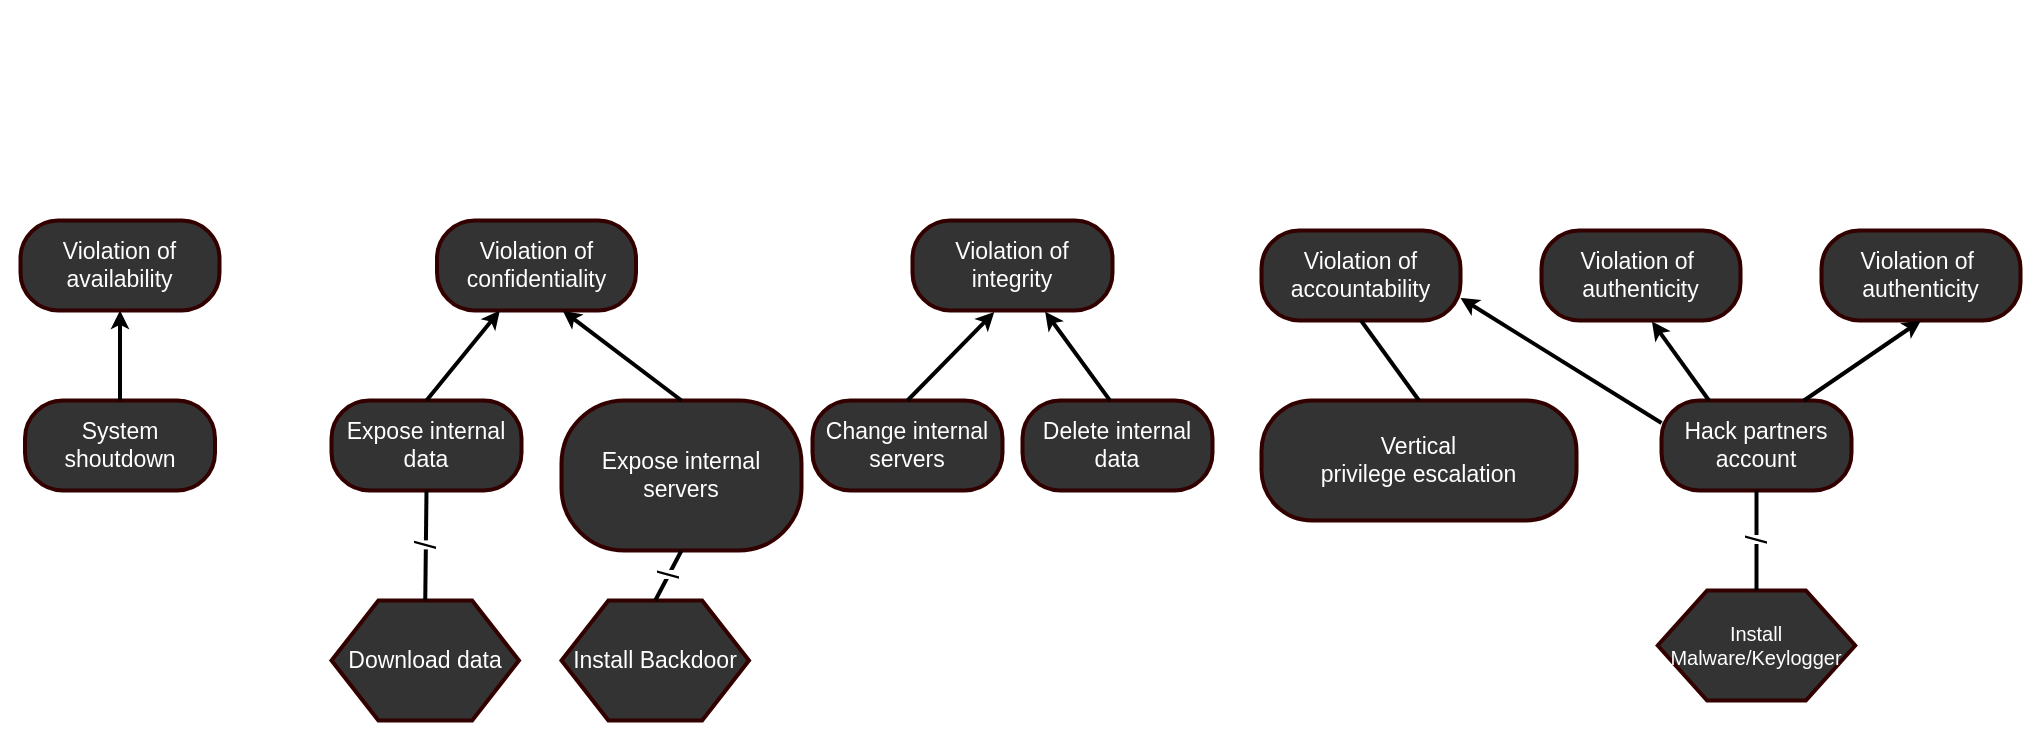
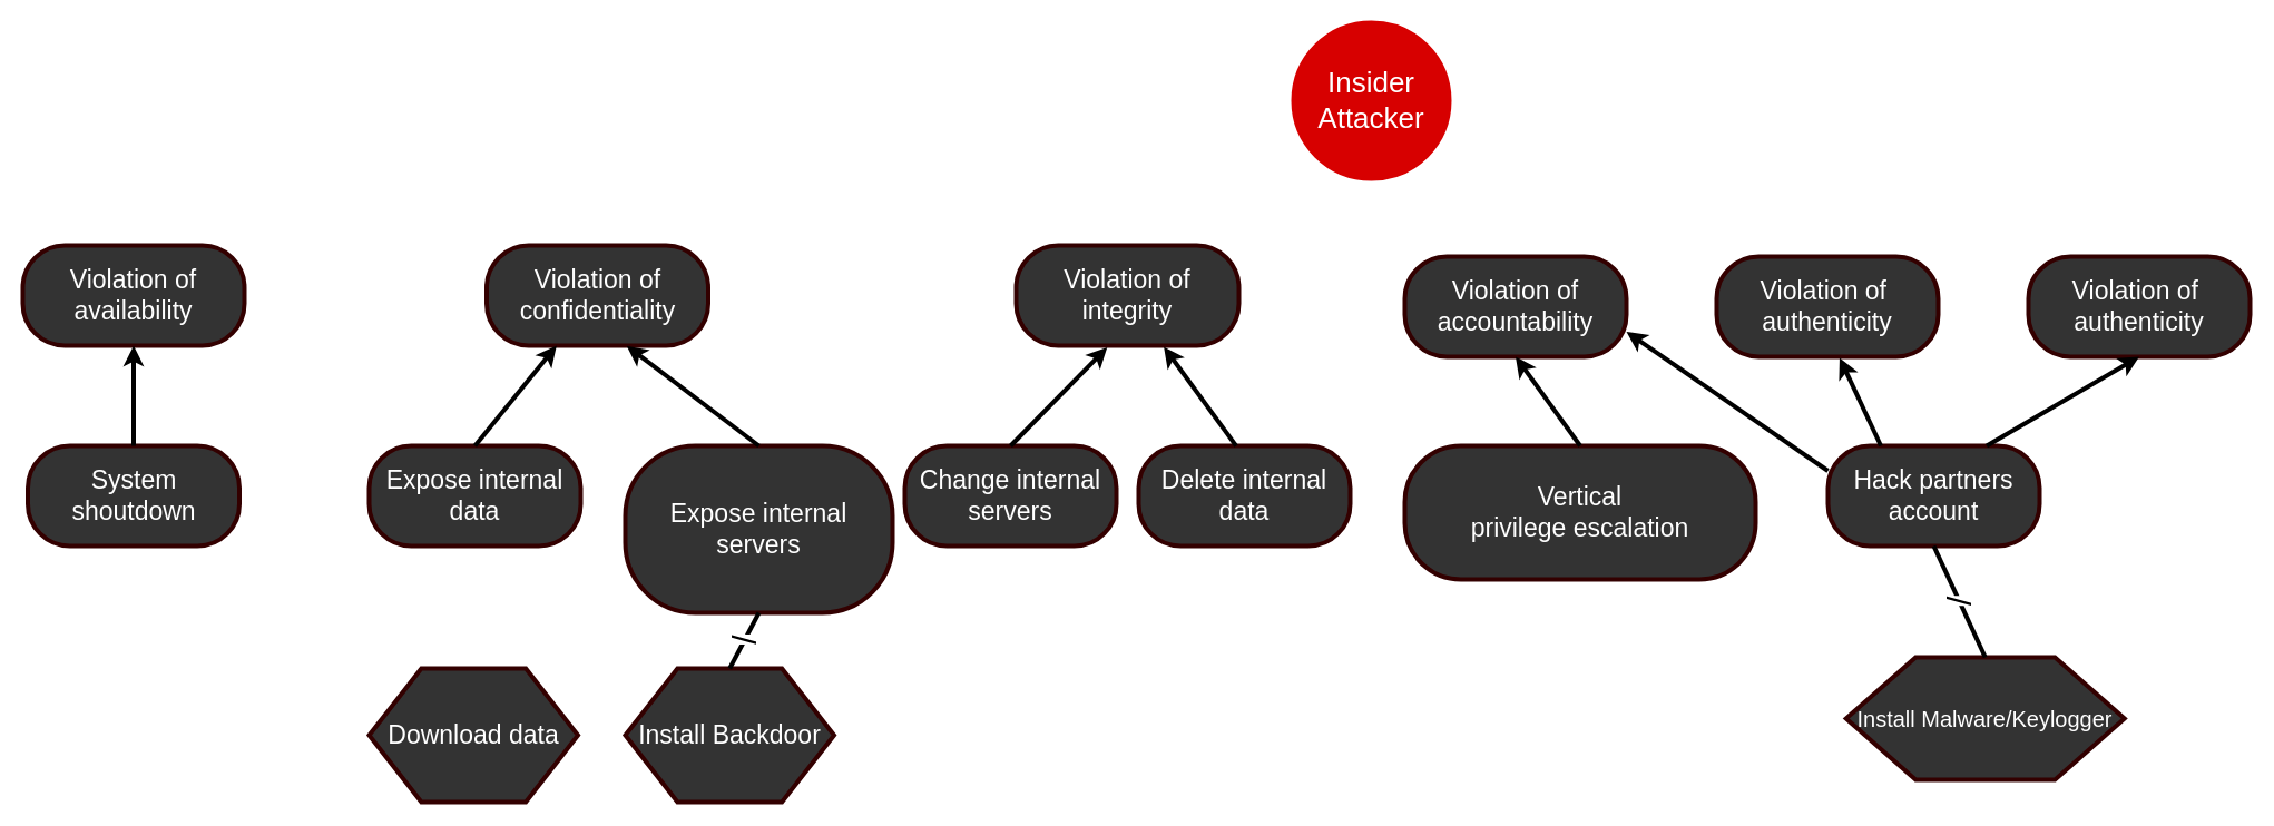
  <mxCell id="0" />
  <mxCell id="1" parent="0" />
+ <mxCell id="2" value="&lt;font color=&quot;#ffffff&quot; style=&quot;font-size: 26px&quot;&gt;Insider&lt;br&gt;Attacker&lt;br&gt;&lt;/font&gt;" style="ellipse;whiteSpace=wrap;html=1;aspect=fixed;strokeColor=#D70000;strokeWidth=4;fillColor=#D70000;gradientColor=none;" parent="1" vertex="1"><mxGeometry x="1161" y="20" width="140" height="140" as="geometry" /></mxCell>
  <mxCell id="3" value="&lt;font color=&quot;#ffffff&quot; style=&quot;font-size: 23px&quot;&gt;Violation of confidentiality&lt;/font&gt;&lt;span style=&quot;font-family: monospace ; font-size: 0px&quot;&gt;3CmxGraphModel%3E%3Croot%3E%3CmxCell%20id%3D%220%22%2F%3E%3CmxCell%20id%3D%221%22%20parent%3D%220%22%2F%3E%3CmxCell%20id%3D%222%22%20value%3D%22%26lt%3Bfont%20color%3D%26quot%3B%23ffffff%26quot%3B%20style%3D%26quot%3Bfont-size%3A%2023px%26quot%3B%26gt%3BViolation%20of%20availability%26lt%3B%2Ffont%26gt%3B%22%20style%3D%22rounded%3D1%3BwhiteSpace%3Dwrap%3Bhtml%3D1%3BstrokeColor%3D%23330000%3BstrokeWidth%3D4%3BfillColor%3D%23333333%3BgradientColor%3Dnone%3BarcSize%3D42%3B%22%20vertex%3D%221%22%20parent%3D%221%22%3E%3CmxGeometry%20x%3D%22530%22%20y%3D%22260%22%20width%3D%22199%22%20height%3D%2290%22%20as%3D%22geometry%22%2F%3E%3C%2FmxCell%3E%3C%2Froot%3E%3C%2FmxGraphModel%3E&lt;/span&gt;" style="rounded=1;whiteSpace=wrap;html=1;strokeColor=#330000;strokeWidth=4;fillColor=#333333;gradientColor=none;arcSize=42;" parent="1" vertex="1"><mxGeometry x="436.5" y="220" width="199" height="90" as="geometry" /></mxCell>
  <mxCell id="4" value="&lt;font color=&quot;#ffffff&quot; style=&quot;font-size: 23px&quot;&gt;Violation of integrity&lt;/font&gt;&lt;span style=&quot;font-family: monospace ; font-size: 0px&quot;&gt;%3CmxGraphModel%3E%3Croot%3E%3CmxCell%20id%3D%220%22%2F%3E%3CmxCell%20id%3D%221%22%20parent%3D%220%22%2F%3E%3CmxCell%20id%3D%222%22%20value%3D%22%26lt%3Bfont%20color%3D%26quot%3B%23ffffff%26quot%3B%20style%3D%26quot%3Bfont-size%3A%2023px%26quot%3B%26gt%3BViolation%20of%20availability%26lt%3B%2Ffont%26gt%3B%22%20style%3D%22rounded%3D1%3BwhiteSpace%3Dwrap%3Bhtml%3D1%3BstrokeColor%3D%23330000%3BstrokeWidth%3D4%3BfillColor%3D%23333333%3BgradientColor%3Dnone%3BarcSize%3D42%3B%22%20vertex%3D%221%22%20parent%3D%221%22%3E%3CmxGeometry%20x%3D%22530%22%20y%3D%22260%22%20width%3D%22199%22%20height%3D%2290%22%20as%3D%22geometry%22%2F%3E%3C%2FmxCell%3E%3C%2Froot%3E%3C%2FmxGraphModel%3E&lt;/span&gt;" style="rounded=1;whiteSpace=wrap;html=1;strokeColor=#330000;strokeWidth=4;fillColor=#333333;gradientColor=none;arcSize=42;" parent="1" vertex="1"><mxGeometry x="912" y="220" width="200" height="90" as="geometry" /></mxCell>
  <mxCell id="5" value="&lt;font color=&quot;#ffffff&quot; style=&quot;font-size: 23px&quot;&gt;Violation of accountability&lt;/font&gt;" style="rounded=1;whiteSpace=wrap;html=1;strokeColor=#330000;strokeWidth=4;fillColor=#333333;gradientColor=none;arcSize=42;" parent="1" vertex="1"><mxGeometry x="1261" y="230" width="199" height="90" as="geometry" /></mxCell>
- <mxCell id="6" value="&lt;font color=&quot;#ffffff&quot;&gt;&lt;span style=&quot;font-size: 23px&quot;&gt;Hack partners account&lt;/span&gt;&lt;/font&gt;" style="rounded=1;whiteSpace=wrap;html=1;strokeColor=#330000;strokeWidth=4;fillColor=#333333;gradientColor=none;arcSize=42;" parent="1" vertex="1"><mxGeometry x="1661" y="400" width="190" height="90" as="geometry" /></mxCell>
+ <mxCell id="6" value="&lt;font color=&quot;#ffffff&quot;&gt;&lt;span style=&quot;font-size: 23px&quot;&gt;Hack partners account&lt;/span&gt;&lt;/font&gt;" style="rounded=1;whiteSpace=wrap;html=1;strokeColor=#330000;strokeWidth=4;fillColor=#333333;gradientColor=none;arcSize=42;" parent="1" vertex="1"><mxGeometry x="1641" y="400" width="190" height="90" as="geometry" /></mxCell>
  <mxCell id="7" value="&lt;font color=&quot;#ffffff&quot;&gt;&lt;span style=&quot;font-size: 23px&quot;&gt;Change internal servers&lt;/span&gt;&lt;/font&gt;" style="rounded=1;whiteSpace=wrap;html=1;strokeColor=#330000;strokeWidth=4;fillColor=#333333;gradientColor=none;arcSize=42;" parent="1" vertex="1"><mxGeometry x="812" y="400" width="190" height="90" as="geometry" /></mxCell>
  <mxCell id="8" value="&lt;font color=&quot;#ffffff&quot;&gt;&lt;span style=&quot;font-size: 23px&quot;&gt;Expose internal data&lt;/span&gt;&lt;/font&gt;" style="rounded=1;whiteSpace=wrap;html=1;strokeColor=#330000;strokeWidth=4;fillColor=#333333;gradientColor=none;arcSize=42;" parent="1" vertex="1"><mxGeometry x="331" y="400" width="190" height="90" as="geometry" /></mxCell>
  <mxCell id="9" value="&lt;font color=&quot;#ffffff&quot;&gt;&lt;span style=&quot;font-size: 23px&quot;&gt;Expose internal servers&lt;/span&gt;&lt;/font&gt;" style="rounded=1;whiteSpace=wrap;html=1;strokeColor=#330000;strokeWidth=4;fillColor=#333333;gradientColor=none;arcSize=42;" parent="1" vertex="1"><mxGeometry x="561" y="400" width="240" height="150" as="geometry" /></mxCell>
  <mxCell id="10" value="" style="endArrow=classic;html=1;strokeColor=#000000;strokeWidth=4;fontColor=#FFD966;exitX=0;exitY=0.25;exitDx=0;exitDy=0;entryX=1;entryY=0.75;entryDx=0;entryDy=0;" parent="1" source="6" target="5" edge="1"><mxGeometry width="50" height="50" relative="1" as="geometry"><mxPoint x="1290.5" y="339" as="sourcePoint" /><mxPoint x="1638" y="310" as="targetPoint" /></mxGeometry></mxCell>
  <mxCell id="11" value="" style="endArrow=classic;html=1;strokeColor=#000000;strokeWidth=4;fontColor=#FFD966;entryX=0.409;entryY=1.017;entryDx=0;entryDy=0;exitX=0.5;exitY=0;exitDx=0;exitDy=0;entryPerimeter=0;" parent="1" source="7" target="4" edge="1"><mxGeometry width="50" height="50" relative="1" as="geometry"><mxPoint x="557" y="420" as="sourcePoint" /><mxPoint x="621.75" y="310" as="targetPoint" /></mxGeometry></mxCell>
  <mxCell id="12" value="&lt;span style=&quot;font-size: 23px&quot;&gt;&lt;font color=&quot;#ffffff&quot;&gt;Vertical&lt;br&gt;privilege escalation&lt;/font&gt;&lt;/span&gt;" style="rounded=1;whiteSpace=wrap;html=1;strokeColor=#330000;strokeWidth=4;fillColor=#333333;gradientColor=none;arcSize=42;" parent="1" vertex="1"><mxGeometry x="1261" y="400" width="315" height="120" as="geometry" /></mxCell>
- <mxCell id="13" value="" style="endArrow=none;html=1;strokeColor=#000000;strokeWidth=4;fontColor=#FFD966;entryX=0.5;entryY=1;entryDx=0;entryDy=0;exitX=0.5;exitY=0;exitDx=0;exitDy=0;" parent="1" source="12" target="5" edge="1"><mxGeometry width="50" height="50" relative="1" as="geometry"><mxPoint x="1766" y="420" as="sourcePoint" /><mxPoint x="1587.294" y="320.72" as="targetPoint" /></mxGeometry></mxCell>
+ <mxCell id="13" value="" style="endArrow=classic;html=1;strokeColor=#000000;strokeWidth=4;fontColor=#FFD966;entryX=0.5;entryY=1;entryDx=0;entryDy=0;exitX=0.5;exitY=0;exitDx=0;exitDy=0;" parent="1" source="12" target="5" edge="1"><mxGeometry width="50" height="50" relative="1" as="geometry"><mxPoint x="1766" y="420" as="sourcePoint" /><mxPoint x="1587.294" y="320.72" as="targetPoint" /></mxGeometry></mxCell>
  <mxCell id="14" value="" style="endArrow=classic;html=1;strokeColor=#000000;strokeWidth=4;fontColor=#FFD966;exitX=0.5;exitY=0;exitDx=0;exitDy=0;" parent="1" source="8" target="3" edge="1"><mxGeometry width="50" height="50" relative="1" as="geometry"><mxPoint x="1036" y="430" as="sourcePoint" /><mxPoint x="1041" y="330" as="targetPoint" /></mxGeometry></mxCell>
  <mxCell id="15" value="" style="endArrow=classic;html=1;strokeColor=#000000;strokeWidth=4;fontColor=#FFD966;exitX=0.5;exitY=0;exitDx=0;exitDy=0;entryX=0.632;entryY=1.002;entryDx=0;entryDy=0;entryPerimeter=0;" parent="1" source="9" target="3" edge="1"><mxGeometry width="50" height="50" relative="1" as="geometry"><mxPoint x="436" y="410" as="sourcePoint" /><mxPoint x="509.333" y="320" as="targetPoint" /></mxGeometry></mxCell>
  <mxCell id="16" value="&lt;font color=&quot;#ffffff&quot;&gt;&lt;span style=&quot;font-size: 23px&quot;&gt;Delete internal data&lt;/span&gt;&lt;/font&gt;" style="rounded=1;whiteSpace=wrap;html=1;strokeColor=#330000;strokeWidth=4;fillColor=#333333;gradientColor=none;arcSize=42;" parent="1" vertex="1"><mxGeometry x="1022" y="400" width="190" height="90" as="geometry" /></mxCell>
  <mxCell id="17" value="" style="endArrow=classic;html=1;strokeColor=#000000;strokeWidth=4;fontColor=#FFD966;exitX=0.461;exitY=0.002;exitDx=0;exitDy=0;entryX=0.663;entryY=1.012;entryDx=0;entryDy=0;entryPerimeter=0;exitPerimeter=0;" parent="1" source="16" target="4" edge="1"><mxGeometry width="50" height="50" relative="1" as="geometry"><mxPoint x="917" y="410" as="sourcePoint" /><mxPoint x="1047" y="310" as="targetPoint" /></mxGeometry></mxCell>
  <mxCell id="18" value="&lt;font style=&quot;font-size: 23px&quot;&gt;Download data&lt;/font&gt;" style="shape=hexagon;perimeter=hexagonPerimeter2;whiteSpace=wrap;html=1;fillColor=#333333;fontColor=#FFFFFF;rounded=0;strokeWidth=4;strokeColor=#330000;" parent="1" vertex="1"><mxGeometry x="331" y="600" width="187.5" height="120" as="geometry" /></mxCell>
  <mxCell id="19" value="&lt;font style=&quot;font-size: 23px&quot;&gt;Install Backdoor&lt;/font&gt;" style="shape=hexagon;perimeter=hexagonPerimeter2;whiteSpace=wrap;html=1;fillColor=#333333;fontColor=#FFFFFF;rounded=0;strokeWidth=4;strokeColor=#330000;" parent="1" vertex="1"><mxGeometry x="561" y="600" width="187.5" height="120" as="geometry" /></mxCell>
- <mxCell id="20" value="/" style="endArrow=none;html=1;fontColor=#000000;exitX=0.5;exitY=0;exitDx=0;exitDy=0;entryX=0.5;entryY=1;entryDx=0;entryDy=0;strokeWidth=4;horizontal=0;fontSize=30;" parent="1" source="18" target="8" edge="1"><mxGeometry width="50" height="50" relative="1" as="geometry"><mxPoint x="681" y="610" as="sourcePoint" /><mxPoint x="731" y="560" as="targetPoint" /></mxGeometry></mxCell>
  <mxCell id="21" value="/" style="endArrow=none;html=1;fontColor=#000000;exitX=0.5;exitY=0;exitDx=0;exitDy=0;entryX=0.5;entryY=1;entryDx=0;entryDy=0;strokeWidth=4;horizontal=0;fontSize=30;" parent="1" source="19" target="9" edge="1"><mxGeometry width="50" height="50" relative="1" as="geometry"><mxPoint x="434.75" y="610" as="sourcePoint" /><mxPoint x="436" y="500" as="targetPoint" /></mxGeometry></mxCell>
- <mxCell id="22" value="&lt;font style=&quot;font-size: 20px&quot;&gt;Install Malware/Keylogger&lt;/font&gt;" style="shape=hexagon;perimeter=hexagonPerimeter2;whiteSpace=wrap;html=1;fillColor=#333333;fontColor=#FFFFFF;rounded=0;strokeWidth=4;strokeColor=#330000;horizontal=1;verticalAlign=middle;labelPosition=center;verticalLabelPosition=middle;align=center;" parent="1" vertex="1"><mxGeometry x="1657.25" y="590" width="197.5" height="110" as="geometry" /></mxCell>
+ <mxCell id="22" value="&lt;font style=&quot;font-size: 20px&quot;&gt;Install Malware/Keylogger&lt;/font&gt;" style="shape=hexagon;perimeter=hexagonPerimeter2;whiteSpace=wrap;html=1;fillColor=#333333;fontColor=#FFFFFF;rounded=0;strokeWidth=4;strokeColor=#330000;horizontal=1;verticalAlign=middle;labelPosition=center;verticalLabelPosition=middle;align=center;" parent="1" vertex="1"><mxGeometry x="1657.25" y="590" width="250" height="110" as="geometry" /></mxCell>
  <mxCell id="23" value="/" style="endArrow=none;html=1;fontColor=#000000;exitX=0.5;exitY=0;exitDx=0;exitDy=0;strokeWidth=4;horizontal=0;fontSize=30;entryX=0.5;entryY=1;entryDx=0;entryDy=0;" parent="1" source="22" target="6" edge="1"><mxGeometry width="50" height="50" relative="1" as="geometry"><mxPoint x="664.75" y="610" as="sourcePoint" /><mxPoint x="666" y="500" as="targetPoint" /></mxGeometry></mxCell>
  <mxCell id="24" value="&lt;font color=&quot;#ffffff&quot; style=&quot;font-size: 23px&quot;&gt;Violation of availability&lt;/font&gt;&lt;span style=&quot;font-family: monospace ; font-size: 0px&quot;&gt;3CmxGraphModel%3E%3Croot%3E%3CmxCell%20id%3D%220%22%2F%3E%3CmxCell%20id%3D%221%22%20parent%3D%220%22%2F%3E%3CmxCell%20id%3D%222%22%20value%3D%22%26lt%3Bfont%20color%3D%26quot%3B%23ffffff%26quot%3B%20style%3D%26quot%3Bfont-size%3A%2023px%26quot%3B%26gt%3BViolation%20of%20availability%26lt%3B%2Ffont%26gt%3B%22%20style%3D%22rounded%3D1%3BwhiteSpace%3Dwrap%3Bhtml%3D1%3BstrokeColor%3D%23330000%3BstrokeWidth%3D4%3BfillColor%3D%23333333%3BgradientColor%3Dnone%3BarcSize%3D42%3B%22%20vertex%3D%221%22%20parent%3D%221%22%3E%3CmxGeometry%20x%3D%22530%22%20y%3D%22260%22%20width%3D%22199%22%20height%3D%2290%22%20as%3D%22geometry%22%2F%3E%3C%2FmxCell%3E%3C%2Froot%3E%3C%2FmxGraphModel%3E&lt;/span&gt;" style="rounded=1;whiteSpace=wrap;html=1;strokeColor=#330000;strokeWidth=4;fillColor=#333333;gradientColor=none;arcSize=42;" vertex="1" parent="1"><mxGeometry x="20" y="220" width="199" height="90" as="geometry" /></mxCell>
  <mxCell id="25" value="&lt;font color=&quot;#ffffff&quot; style=&quot;font-size: 23px&quot;&gt;Violation of&amp;nbsp; authenticity&lt;/font&gt;&lt;span style=&quot;font-family: monospace ; font-size: 0px&quot;&gt;%3E%3Croot%3E%3CmxCell%20id%3D%220%22%2F%3E%3CmxCell%20id%3D%221%22%20parent%3D%220%22%2F%3E%3CmxCell%20id%3D%222%22%20value%3D%22%26lt%3Bfont%20color%3D%26quot%3B%23ffffff%26quot%3B%20style%3D%26quot%3Bfont-size%3A%2023px%26quot%3B%26gt%3BViolation%20of%20availability%26lt%3B%2Ffont%26gt%3B%22%20style%3D%22rounded%3D1%3BwhiteSpace%3Dwrap%3Bhtml%3D1%3BstrokeColor%3D%23330000%3BstrokeWidth%3D4%3BfillColor%3D%23333333%3BgradientColor%3Dnone%3BarcSize%3D42%3B%22%20vertex%3D%221%22%20parent%3D%221%22%3E%3CmxGeometry%20x%3D%22530%22%20y%3D%22260%22%20width%3D%22199%22%20height%3D%2290%22%20as%3D%22geometry%22%2F%3E%3C%2FmxCell%3E%3C%2Froot%3E%3C%2FmxGraphModel%3E&lt;/span&gt;" style="rounded=1;whiteSpace=wrap;html=1;strokeColor=#330000;strokeWidth=4;fillColor=#333333;gradientColor=none;arcSize=42;" vertex="1" parent="1"><mxGeometry x="1541" y="230" width="199" height="90" as="geometry" /></mxCell>
  <mxCell id="26" value="&lt;font color=&quot;#ffffff&quot; style=&quot;font-size: 23px&quot;&gt;Violation of&amp;nbsp; authenticity&lt;/font&gt;&lt;span style=&quot;font-family: monospace ; font-size: 0px&quot;&gt;%3E%3Croot%3E%3CmxCell%20id%3D%220%22%2F%3E%3CmxCell%20id%3D%221%22%20parent%3D%220%22%2F%3E%3CmxCell%20id%3D%222%22%20value%3D%22%26lt%3Bfont%20color%3D%26quot%3B%23ffffff%26quot%3B%20style%3D%26quot%3Bfont-size%3A%2023px%26quot%3B%26gt%3BViolation%20of%20availability%26lt%3B%2Ffont%26gt%3B%22%20style%3D%22rounded%3D1%3BwhiteSpace%3Dwrap%3Bhtml%3D1%3BstrokeColor%3D%23330000%3BstrokeWidth%3D4%3BfillColor%3D%23333333%3BgradientColor%3Dnone%3BarcSize%3D42%3B%22%20vertex%3D%221%22%20parent%3D%221%22%3E%3CmxGeometry%20x%3D%22530%22%20y%3D%22260%22%20width%3D%22199%22%20height%3D%2290%22%20as%3D%22geometry%22%2F%3E%3C%2FmxCell%3E%3C%2Froot%3E%3C%2FmxGraphModel%3E&lt;/span&gt;" style="rounded=1;whiteSpace=wrap;html=1;strokeColor=#330000;strokeWidth=4;fillColor=#333333;gradientColor=none;arcSize=42;" vertex="1" parent="1"><mxGeometry x="1821" y="230" width="199" height="90" as="geometry" /></mxCell>
  <mxCell id="27" value="" style="endArrow=classic;html=1;strokeColor=#000000;strokeWidth=4;fontColor=#FFD966;exitX=0.75;exitY=0;exitDx=0;exitDy=0;entryX=0.5;entryY=1;entryDx=0;entryDy=0;" edge="1" parent="1" source="6" target="26"><mxGeometry width="50" height="50" relative="1" as="geometry"><mxPoint x="1766" y="410" as="sourcePoint" /><mxPoint x="1657.912" y="319.82" as="targetPoint" /></mxGeometry></mxCell>
  <mxCell id="28" value="" style="endArrow=classic;html=1;strokeColor=#000000;strokeWidth=4;fontColor=#FFD966;exitX=0.25;exitY=0;exitDx=0;exitDy=0;entryX=0.555;entryY=1.011;entryDx=0;entryDy=0;entryPerimeter=0;" edge="1" parent="1" source="6" target="25"><mxGeometry width="50" height="50" relative="1" as="geometry"><mxPoint x="1813.5" y="410" as="sourcePoint" /><mxPoint x="1940.5" y="320" as="targetPoint" /></mxGeometry></mxCell>
  <mxCell id="29" value="&lt;font color=&quot;#ffffff&quot;&gt;&lt;span style=&quot;font-size: 23px&quot;&gt;System shoutdown&lt;/span&gt;&lt;/font&gt;" style="rounded=1;whiteSpace=wrap;html=1;strokeColor=#330000;strokeWidth=4;fillColor=#333333;gradientColor=none;arcSize=42;" vertex="1" parent="1"><mxGeometry x="24.5" y="400" width="190" height="90" as="geometry" /></mxCell>
  <mxCell id="30" value="" style="endArrow=classic;html=1;strokeColor=#000000;strokeWidth=4;fontColor=#FFD966;exitX=0.5;exitY=0;exitDx=0;exitDy=0;entryX=0.5;entryY=1;entryDx=0;entryDy=0;" edge="1" parent="1" source="29" target="24"><mxGeometry width="50" height="50" relative="1" as="geometry"><mxPoint x="436" y="410" as="sourcePoint" /><mxPoint x="509.333" y="320" as="targetPoint" /></mxGeometry></mxCell>
